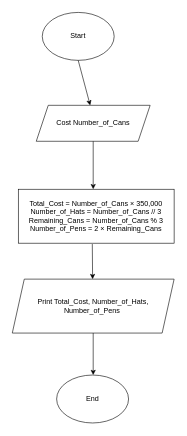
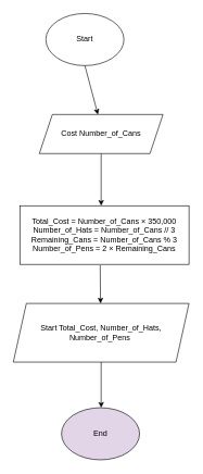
  <mxCell id="0" />
  <mxCell id="1" parent="0" />
  <mxCell id="2" value="Start" style="ellipse;whiteSpace=wrap;html=1;" vertex="1" parent="1"><mxGeometry x="70" y="20" width="120" height="80" as="geometry" /></mxCell>
  <mxCell id="3" value="" style="endArrow=classic;html=1;rounded=0;exitX=0.5;exitY=1;exitDx=0;exitDy=0;" edge="1" parent="1" source="2"><mxGeometry width="50" height="50" relative="1" as="geometry"><mxPoint x="190" y="185" as="sourcePoint" /><mxPoint x="150" y="175" as="targetPoint" /></mxGeometry></mxCell>
  <mxCell id="4" value="Cost Number_of_Cans" style="shape=parallelogram;perimeter=parallelogramPerimeter;whiteSpace=wrap;html=1;fixedSize=1;" vertex="1" parent="1"><mxGeometry x="60" y="175" width="190" height="60" as="geometry" /></mxCell>
  <mxCell id="5" value="" style="endArrow=classic;html=1;rounded=0;exitX=0.5;exitY=1;exitDx=0;exitDy=0;" edge="1" parent="1" source="4"><mxGeometry width="50" height="50" relative="1" as="geometry"><mxPoint x="170" y="335" as="sourcePoint" /><mxPoint x="155" y="315" as="targetPoint" /></mxGeometry></mxCell>
  <mxCell id="6" value="Total_Cost = Number_of_Cans × 350,000&lt;div&gt;Number_of_Hats = Number_of_Cans // 3&lt;br&gt;&lt;/div&gt;&lt;div&gt;Remaining_Cans = Number_of_Cans % 3&lt;br&gt;&lt;/div&gt;&lt;div&gt;Number_of_Pens = 2 × Remaining_Cans&lt;br&gt;&lt;/div&gt;" style="rounded=0;whiteSpace=wrap;html=1;" vertex="1" parent="1"><mxGeometry x="30" y="315" width="260" height="90" as="geometry" /></mxCell>
  <mxCell id="7" value="" style="endArrow=classic;html=1;rounded=0;exitX=0.475;exitY=1.016;exitDx=0;exitDy=0;exitPerimeter=0;" edge="1" parent="1" source="6"><mxGeometry width="50" height="50" relative="1" as="geometry"><mxPoint x="160" y="485" as="sourcePoint" /><mxPoint x="154" y="465" as="targetPoint" /></mxGeometry></mxCell>
- <mxCell id="8" value="Print Total_Cost, Number_of_Hats, Number_of_Pens&amp;nbsp;" style="shape=parallelogram;perimeter=parallelogramPerimeter;whiteSpace=wrap;html=1;fixedSize=1;" vertex="1" parent="1"><mxGeometry x="20" y="465" width="270" height="90" as="geometry" /></mxCell>
+ <mxCell id="8" value="Start Total_Cost, Number_of_Hats, Number_of_Pens&amp;nbsp;" style="shape=parallelogram;perimeter=parallelogramPerimeter;whiteSpace=wrap;html=1;fixedSize=1;" vertex="1" parent="1"><mxGeometry x="20" y="465" width="270" height="90" as="geometry" /></mxCell>
  <mxCell id="9" value="" style="endArrow=classic;html=1;rounded=0;exitX=0.5;exitY=1;exitDx=0;exitDy=0;" edge="1" parent="1" source="8"><mxGeometry width="50" height="50" relative="1" as="geometry"><mxPoint x="180" y="665" as="sourcePoint" /><mxPoint x="155" y="625" as="targetPoint" /></mxGeometry></mxCell>
- <mxCell id="10" value="End" style="ellipse;whiteSpace=wrap;html=1;" vertex="1" parent="1"><mxGeometry x="94" y="625" width="120" height="80" as="geometry" /></mxCell>
+ <mxCell id="10" value="End" style="ellipse;whiteSpace=wrap;html=1;fillColor=#e1d5e7;" vertex="1" parent="1"><mxGeometry x="94" y="625" width="120" height="80" as="geometry" /></mxCell>
